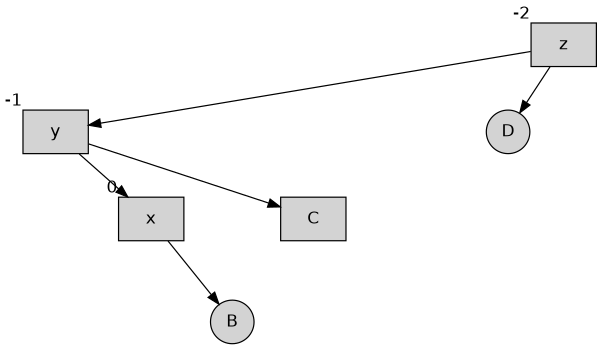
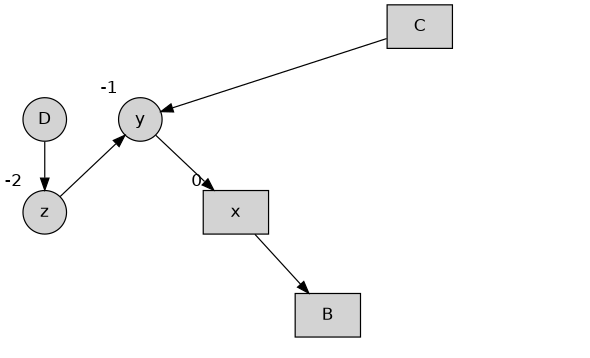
  digraph {
    fontname="DejaVu Sans"
    rankdir=TB
    node [fontname="DejaVu Sans" shape=circle style=filled]
    edge [fontname="DejaVu Sans" style=invis]
-   n1 [label=y shape=box xlabel=-1]
+   n1 [label=y xlabel=-1]
    n2 [label=D]
    b12 [style=invis width=.1]
    c12 [style=invis width=.1]
    d12 [style=invis width=.1]
    d34 [style=invis width=.1]
    n7 [label=x shape=box xlabel=0]
    n8 [label=C shape=rect]
-   n9 [label=z shape=box xlabel=-2]
-   n10 [label=B]
+   n9 [label=z xlabel=-2]
+   n10 [label=B shape=rect]
    d3 [style=invis]
    d4 [style=invis]
    subgraph sub_1 {
      rank=same
      n1
      n2
    }
    subgraph sub_2 {
      rank=same
      b12
      c12
      d12
      d34
    }
    n1 -> c12 [weight=10]
    n1 -> n7 [style=""]
-   n1 -> n8 [style=""]
+   n8 -> n1 [style=""]
    n7 -> d12 [weight=10]
    n7 -> n10 [style=""]
    n8 -> d34 [weight=10]
    n8 -> d3
    n8 -> d4
    n9 -> n1 [style=""]
-   n9 -> n2 [style=""]
+   n2 -> n9 [style=""]
    n9 -> b12 [weight=10]
  }
